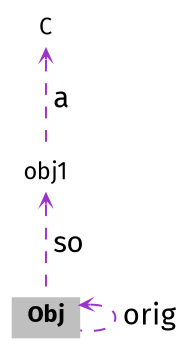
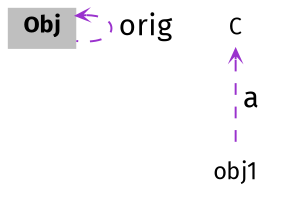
  digraph {
    fontname="Fira Sans"
    node [color=black fontname="Fira Sans" fontsize=12 shape=plaintext]
    edge [arrowhead=open arrowsize=0.5 arrowtail=open color=darkorchid3 dir=back fontname="Fira Sans" fontsize=15 labelfontsize=15 style=dashed]
    n1 [fillcolor=grey75 fontcolor=black height=0.2 label=<<b>Obj</b>> style=filled width=0.4]
    n2 [height=0.2 label=C width=0.4]
    n3 [height=0.2 label=obj1 width=0.4]
    n1 -> n1 [label=" orig"]
    n2 -> n3 [label=" a"]
-   n3 -> n1 [label=" so"]
  }
